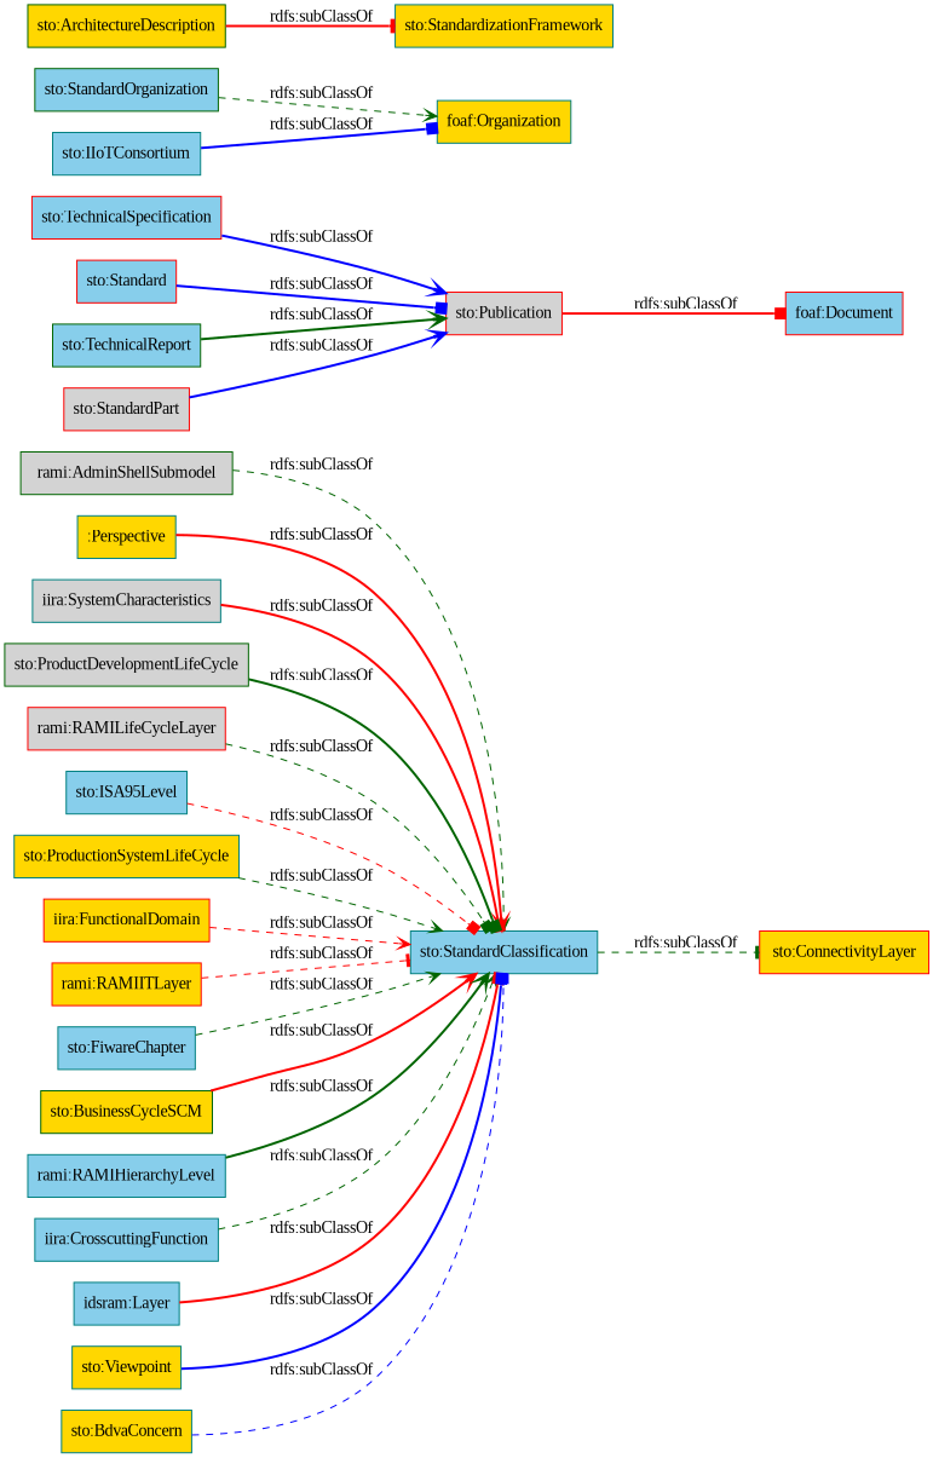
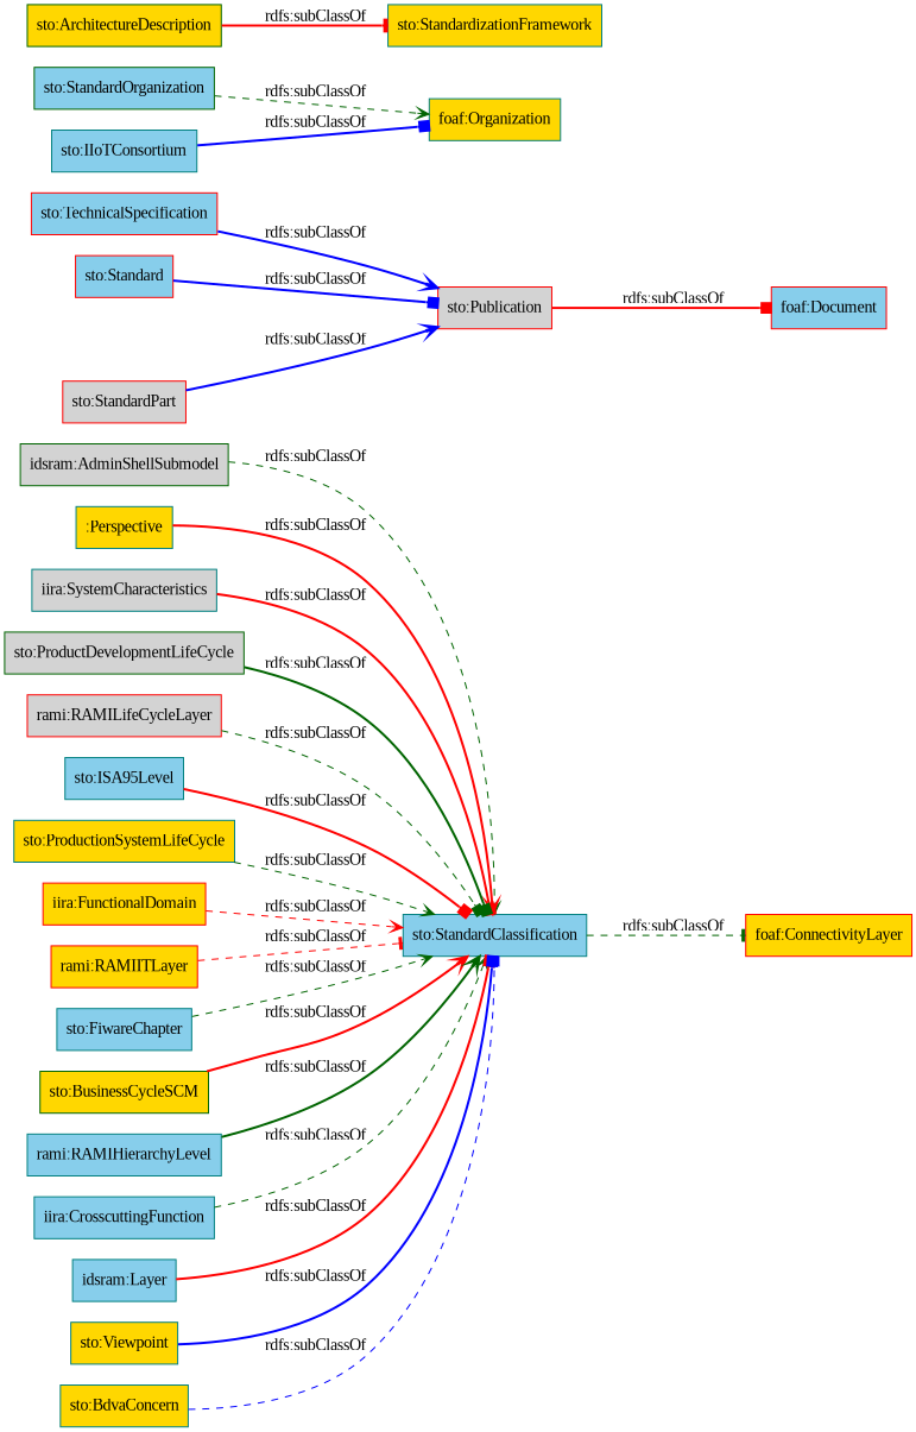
  digraph {
    fontname="Liberation Serif"
    rankdir=LR
    node [color=teal fillcolor=skyblue fontname="Liberation Serif" shape=rectangle style=filled]
    edge [arrowhead=vee color=darkgreen fontname="Liberation Serif" style=bold]
-   "rami:AdminShellSubmodel" [color=darkgreen fillcolor=lightgrey]
+   "rami:AdminShellSubmodel" [color=darkgreen fillcolor=lightgrey label="idsram:AdminShellSubmodel"]
    "sto:StandardClassification"
-   "sto:ConnectivityLayer" [color=red fillcolor=gold]
+   "sto:ConnectivityLayer" [color=red fillcolor=gold label="foaf:ConnectivityLayer"]
    ":Perspective" [fillcolor=gold]
    "iira:SystemCharacteristics" [fillcolor=lightgrey]
    "sto:ProductDevelopmentLifeCycle" [color=darkgreen fillcolor=lightgrey]
    "rami:RAMILifeCycleLayer" [color=red fillcolor=lightgrey]
    "sto:ISA95Level"
    "sto:TechnicalSpecification" [color=red]
    "sto:Publication" [color=red fillcolor=lightgrey]
    "foaf:Document" [color=red]
    "sto:Standard" [color=red]
-   "sto:TechnicalReport" [color=darkgreen]
    "sto:StandardOrganization" [color=darkgreen]
    "foaf:Organization" [fillcolor=gold]
    "sto:ProductionSystemLifeCycle" [fillcolor=gold]
    "iira:FunctionalDomain" [color=red fillcolor=gold]
    "sto:StandardPart" [color=red fillcolor=lightgrey]
    "rami:RAMIITLayer" [color=red fillcolor=gold]
    "sto:ArchitectureDescription" [color=darkgreen fillcolor=gold]
    "sto:StandardizationFramework" [fillcolor=gold]
    "sto:FiwareChapter"
    "sto:BusinessCycleSCM" [color=darkgreen fillcolor=gold]
    "sto:IIoTConsortium"
    "rami:RAMIHierarchyLevel"
    "iira:CrosscuttingFunction"
    "idsram:Layer"
    "sto:Viewpoint" [fillcolor=gold]
    "sto:BdvaConcern" [fillcolor=gold]
    "rami:AdminShellSubmodel" -> "sto:StandardClassification" [label="rdfs:subClassOf" style=dashed]
    "sto:StandardClassification" -> "sto:ConnectivityLayer" [arrowhead=tee label="rdfs:subClassOf" style=dashed]
    ":Perspective" -> "sto:StandardClassification" [color=red label="rdfs:subClassOf"]
    "iira:SystemCharacteristics" -> "sto:StandardClassification" [arrowhead=box color=red label="rdfs:subClassOf"]
    "sto:ProductDevelopmentLifeCycle" -> "sto:StandardClassification" [arrowhead=box label="rdfs:subClassOf"]
    "rami:RAMILifeCycleLayer" -> "sto:StandardClassification" [arrowhead=box label="rdfs:subClassOf" style=dashed]
-   "sto:ISA95Level" -> "sto:StandardClassification" [arrowhead=box color=red label="rdfs:subClassOf" style=dashed]
+   "sto:ISA95Level" -> "sto:StandardClassification" [arrowhead=box color=red label="rdfs:subClassOf"]
    "sto:TechnicalSpecification" -> "sto:Publication" [color=blue label="rdfs:subClassOf"]
    "sto:Publication" -> "foaf:Document" [arrowhead=box color=red label="rdfs:subClassOf"]
    "sto:Standard" -> "sto:Publication" [arrowhead=box color=blue label="rdfs:subClassOf"]
-   "sto:TechnicalReport" -> "sto:Publication" [label="rdfs:subClassOf"]
    "sto:StandardOrganization" -> "foaf:Organization" [label="rdfs:subClassOf" style=dashed]
    "sto:ProductionSystemLifeCycle" -> "sto:StandardClassification" [label="rdfs:subClassOf" style=dashed]
    "iira:FunctionalDomain" -> "sto:StandardClassification" [color=red label="rdfs:subClassOf" style=dashed]
    "sto:StandardPart" -> "sto:Publication" [color=blue label="rdfs:subClassOf"]
    "rami:RAMIITLayer" -> "sto:StandardClassification" [arrowhead=tee color=red label="rdfs:subClassOf" style=dashed]
    "sto:ArchitectureDescription" -> "sto:StandardizationFramework" [arrowhead=tee color=red label="rdfs:subClassOf"]
    "sto:FiwareChapter" -> "sto:StandardClassification" [label="rdfs:subClassOf" style=dashed]
    "sto:BusinessCycleSCM" -> "sto:StandardClassification" [color=red label="rdfs:subClassOf"]
    "sto:IIoTConsortium" -> "foaf:Organization" [arrowhead=box color=blue label="rdfs:subClassOf"]
    "rami:RAMIHierarchyLevel" -> "sto:StandardClassification" [label="rdfs:subClassOf"]
    "iira:CrosscuttingFunction" -> "sto:StandardClassification" [label="rdfs:subClassOf" style=dashed]
    "idsram:Layer" -> "sto:StandardClassification" [arrowhead=box color=red label="rdfs:subClassOf"]
    "sto:Viewpoint" -> "sto:StandardClassification" [arrowhead=box color=blue label="rdfs:subClassOf"]
    "sto:BdvaConcern" -> "sto:StandardClassification" [arrowhead=box color=blue label="rdfs:subClassOf" style=dashed]
  }
